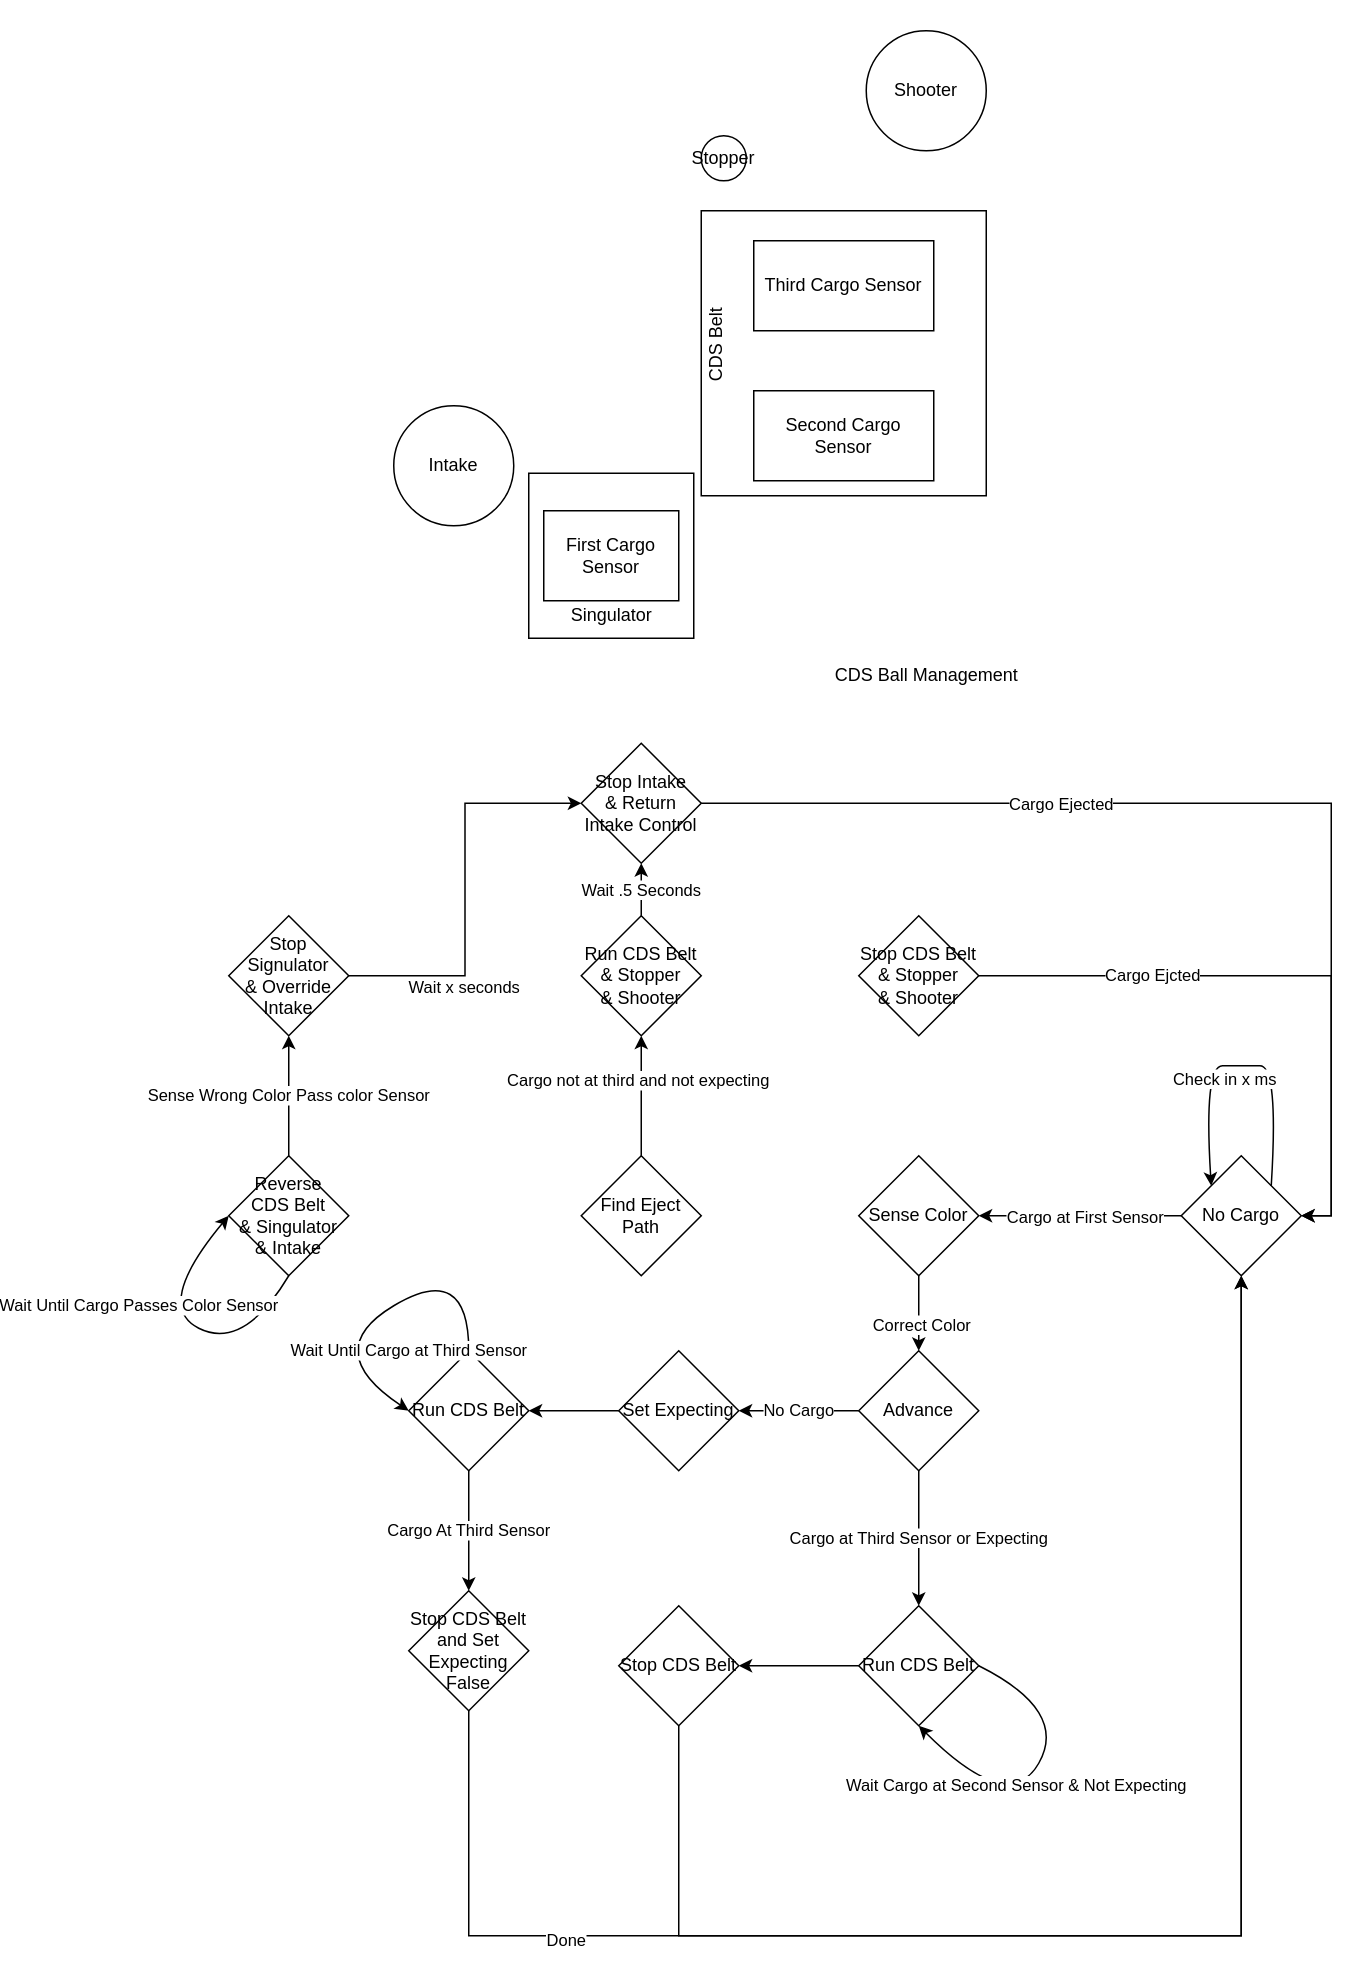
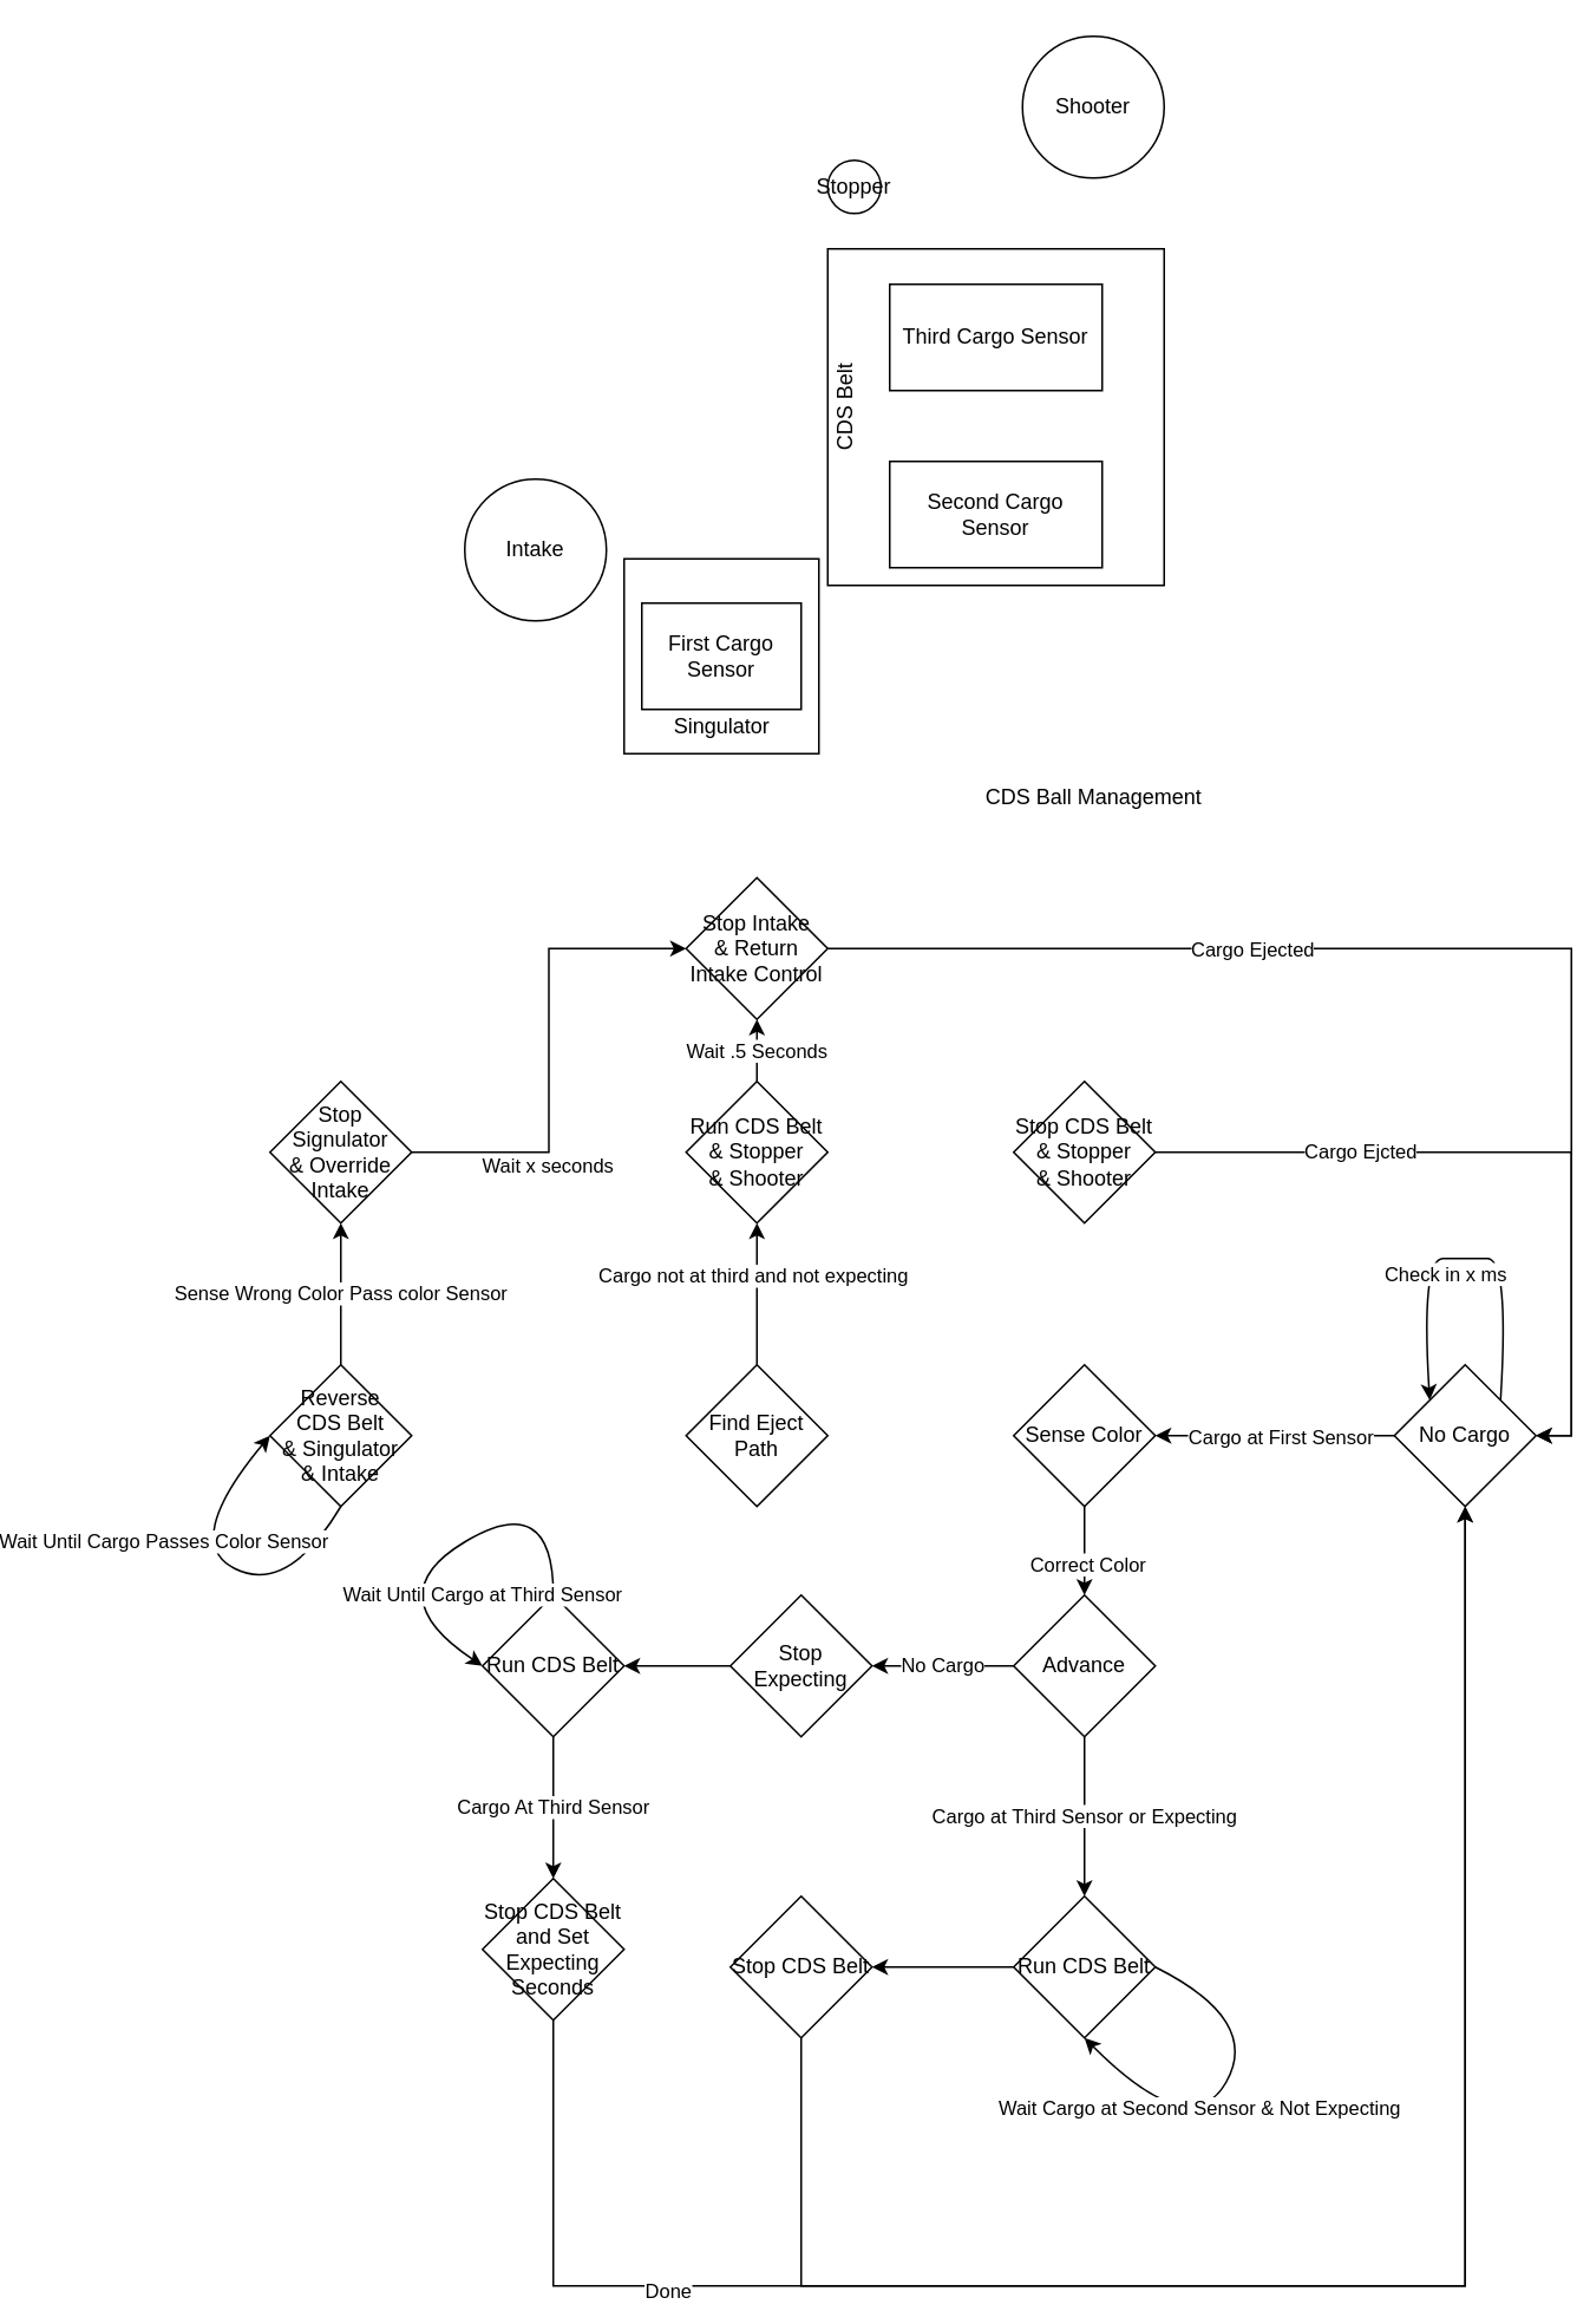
  <mxCell id="0" />
  <mxCell id="1" parent="0" />
  <mxCell id="2" value="" style="whiteSpace=wrap;html=1;aspect=fixed;shadow=0;" vertex="1" parent="1"><mxGeometry x="270" y="315" width="110" height="110" as="geometry" /></mxCell>
  <mxCell id="3" value="" style="whiteSpace=wrap;html=1;aspect=fixed;shadow=0;" vertex="1" parent="1"><mxGeometry x="385" y="140" width="190" height="190" as="geometry" /></mxCell>
  <mxCell id="4" value="&lt;div&gt;CDS Ball Management&lt;/div&gt;" style="text;html=1;align=center;verticalAlign=middle;resizable=0;points=[];autosize=1;strokeColor=none;fillColor=none;" vertex="1" parent="1"><mxGeometry x="465" y="440" width="140" height="20" as="geometry" /></mxCell>
  <mxCell id="5" style="edgeStyle=orthogonalEdgeStyle;rounded=0;orthogonalLoop=1;jettySize=auto;html=1;" edge="1" parent="1" source="7" target="12"><mxGeometry relative="1" as="geometry" /></mxCell>
  <mxCell id="6" value="Cargo at First Sensor" style="edgeLabel;html=1;align=center;verticalAlign=middle;resizable=0;points=[];" vertex="1" connectable="0" parent="5"><mxGeometry x="0.27" relative="1" as="geometry"><mxPoint x="21" as="offset" /></mxGeometry></mxCell>
  <mxCell id="7" value="&lt;div&gt;No Cargo&lt;/div&gt;" style="rhombus;whiteSpace=wrap;html=1;" vertex="1" parent="1"><mxGeometry x="705" y="770" width="80" height="80" as="geometry" /></mxCell>
  <mxCell id="8" value="" style="curved=1;endArrow=classic;html=1;rounded=0;exitX=1;exitY=0;exitDx=0;exitDy=0;entryX=0;entryY=0;entryDx=0;entryDy=0;" edge="1" parent="1" source="7" target="7"><mxGeometry width="50" height="50" relative="1" as="geometry"><mxPoint x="720" y="700" as="sourcePoint" /><mxPoint x="770" y="650" as="targetPoint" /><Array as="points"><mxPoint x="770" y="710" /><mxPoint x="745" y="710" /><mxPoint x="720" y="710" /></Array></mxGeometry></mxCell>
  <mxCell id="9" value="Check in x ms" style="edgeLabel;html=1;align=center;verticalAlign=middle;resizable=0;points=[];" vertex="1" connectable="0" parent="8"><mxGeometry x="0.114" y="8" relative="1" as="geometry"><mxPoint as="offset" /></mxGeometry></mxCell>
  <mxCell id="10" value="" style="edgeStyle=orthogonalEdgeStyle;rounded=0;orthogonalLoop=1;jettySize=auto;html=1;" edge="1" parent="1" source="12" target="26"><mxGeometry relative="1" as="geometry" /></mxCell>
  <mxCell id="11" value="Correct Color" style="edgeLabel;html=1;align=center;verticalAlign=middle;resizable=0;points=[];" vertex="1" connectable="0" parent="10"><mxGeometry x="0.262" y="1" relative="1" as="geometry"><mxPoint as="offset" /></mxGeometry></mxCell>
  <mxCell id="12" value="&lt;div&gt;Sense Color&lt;/div&gt;" style="rhombus;whiteSpace=wrap;html=1;" vertex="1" parent="1"><mxGeometry x="490" y="770" width="80" height="80" as="geometry" /></mxCell>
  <mxCell id="13" value="First Cargo Sensor" style="rounded=0;whiteSpace=wrap;html=1;" vertex="1" parent="1"><mxGeometry x="280" y="340" width="90" height="60" as="geometry" /></mxCell>
  <mxCell id="14" value="Second Cargo Sensor" style="rounded=0;whiteSpace=wrap;html=1;shadow=0;" vertex="1" parent="1"><mxGeometry x="420" y="260" width="120" height="60" as="geometry" /></mxCell>
  <mxCell id="15" value="&lt;div&gt;Third Cargo Sensor&lt;/div&gt;" style="rounded=0;whiteSpace=wrap;html=1;shadow=0;" vertex="1" parent="1"><mxGeometry x="420" y="160" width="120" height="60" as="geometry" /></mxCell>
  <mxCell id="16" value="CDS Belt" style="text;html=1;align=center;verticalAlign=middle;resizable=0;points=[];autosize=1;strokeColor=none;fillColor=none;rotation=-90;" vertex="1" parent="1"><mxGeometry x="360" y="220" width="70" height="20" as="geometry" /></mxCell>
  <mxCell id="17" value="&lt;div&gt;Stopper&lt;/div&gt;" style="ellipse;whiteSpace=wrap;html=1;aspect=fixed;shadow=0;" vertex="1" parent="1"><mxGeometry x="385" y="90" width="30" height="30" as="geometry" /></mxCell>
  <mxCell id="18" value="&lt;div&gt;Shooter&lt;/div&gt;" style="ellipse;whiteSpace=wrap;html=1;aspect=fixed;shadow=0;" vertex="1" parent="1"><mxGeometry x="495" y="20" width="80" height="80" as="geometry" /></mxCell>
  <mxCell id="19" value="Intake" style="ellipse;whiteSpace=wrap;html=1;aspect=fixed;shadow=0;" vertex="1" parent="1"><mxGeometry x="180" y="270" width="80" height="80" as="geometry" /></mxCell>
  <mxCell id="20" value="Singulator" style="text;html=1;align=center;verticalAlign=middle;resizable=0;points=[];autosize=1;strokeColor=none;fillColor=none;" vertex="1" parent="1"><mxGeometry x="290" y="400" width="70" height="20" as="geometry" /></mxCell>
  <mxCell id="21" value="" style="edgeStyle=orthogonalEdgeStyle;rounded=0;orthogonalLoop=1;jettySize=auto;html=1;" edge="1" parent="1" source="23" target="42"><mxGeometry relative="1" as="geometry" /></mxCell>
  <mxCell id="22" value="Cargo not at third and not expecting" style="edgeLabel;html=1;align=center;verticalAlign=middle;resizable=0;points=[];" vertex="1" connectable="0" parent="21"><mxGeometry x="0.275" y="3" relative="1" as="geometry"><mxPoint as="offset" /></mxGeometry></mxCell>
  <mxCell id="23" value="&lt;div&gt;Find Eject Path&lt;/div&gt;" style="rhombus;whiteSpace=wrap;html=1;" vertex="1" parent="1"><mxGeometry x="305" y="770" width="80" height="80" as="geometry" /></mxCell>
  <mxCell id="24" value="No Cargo" style="edgeStyle=orthogonalEdgeStyle;rounded=0;orthogonalLoop=1;jettySize=auto;html=1;" edge="1" parent="1" source="26" target="32"><mxGeometry relative="1" as="geometry" /></mxCell>
  <mxCell id="25" value="Cargo at Third Sensor or Expecting" style="edgeStyle=orthogonalEdgeStyle;rounded=0;orthogonalLoop=1;jettySize=auto;html=1;" edge="1" parent="1" source="26" target="28"><mxGeometry relative="1" as="geometry"><Array as="points"><mxPoint x="530" y="1010" /><mxPoint x="530" y="1010" /></Array></mxGeometry></mxCell>
  <mxCell id="26" value="Advance" style="rhombus;whiteSpace=wrap;html=1;" vertex="1" parent="1"><mxGeometry x="490" y="900" width="80" height="80" as="geometry" /></mxCell>
  <mxCell id="27" value="" style="edgeStyle=orthogonalEdgeStyle;rounded=0;orthogonalLoop=1;jettySize=auto;html=1;" edge="1" parent="1" source="28" target="40"><mxGeometry relative="1" as="geometry" /></mxCell>
  <mxCell id="28" value="Run CDS Belt" style="rhombus;whiteSpace=wrap;html=1;shadow=0;" vertex="1" parent="1"><mxGeometry x="490" y="1070" width="80" height="80" as="geometry" /></mxCell>
  <mxCell id="29" value="Cargo At Third Sensor" style="edgeStyle=orthogonalEdgeStyle;rounded=0;orthogonalLoop=1;jettySize=auto;html=1;" edge="1" parent="1" source="30" target="35"><mxGeometry relative="1" as="geometry" /></mxCell>
  <mxCell id="30" value="Run CDS Belt " style="rhombus;whiteSpace=wrap;html=1;" vertex="1" parent="1"><mxGeometry x="190" y="900" width="80" height="80" as="geometry" /></mxCell>
  <mxCell id="31" style="edgeStyle=orthogonalEdgeStyle;rounded=0;orthogonalLoop=1;jettySize=auto;html=1;" edge="1" parent="1" source="32" target="30"><mxGeometry relative="1" as="geometry" /></mxCell>
- <mxCell id="32" value="Set Expecting" style="rhombus;whiteSpace=wrap;html=1;" vertex="1" parent="1"><mxGeometry x="330" y="900" width="80" height="80" as="geometry" /></mxCell>
+ <mxCell id="32" value="Stop Expecting" style="rhombus;whiteSpace=wrap;html=1;" vertex="1" parent="1"><mxGeometry x="330" y="900" width="80" height="80" as="geometry" /></mxCell>
  <mxCell id="33" style="edgeStyle=orthogonalEdgeStyle;rounded=0;orthogonalLoop=1;jettySize=auto;html=1;entryX=0.5;entryY=1;entryDx=0;entryDy=0;" edge="1" parent="1" source="35" target="7"><mxGeometry relative="1" as="geometry"><Array as="points"><mxPoint x="230" y="1290" /><mxPoint x="745" y="1290" /></Array></mxGeometry></mxCell>
  <mxCell id="34" value="Done" style="edgeLabel;html=1;align=center;verticalAlign=middle;resizable=0;points=[];" vertex="1" connectable="0" parent="33"><mxGeometry x="-0.613" y="-2" relative="1" as="geometry"><mxPoint as="offset" /></mxGeometry></mxCell>
- <mxCell id="35" value="Stop CDS Belt and Set Expecting False" style="rhombus;whiteSpace=wrap;html=1;" vertex="1" parent="1"><mxGeometry x="190" y="1060" width="80" height="80" as="geometry" /></mxCell>
+ <mxCell id="35" value="Stop CDS Belt and Set Expecting Seconds" style="rhombus;whiteSpace=wrap;html=1;" vertex="1" parent="1"><mxGeometry x="190" y="1060" width="80" height="80" as="geometry" /></mxCell>
  <mxCell id="36" value="Wait Until Cargo at Third Sensor" style="curved=1;endArrow=classic;html=1;rounded=0;exitX=0.5;exitY=0;exitDx=0;exitDy=0;entryX=0;entryY=0.5;entryDx=0;entryDy=0;" edge="1" parent="1" source="30" target="30"><mxGeometry x="0.006" y="31" width="50" height="50" relative="1" as="geometry"><mxPoint x="80" y="880" as="sourcePoint" /><mxPoint x="130" y="830" as="targetPoint" /><Array as="points"><mxPoint x="230" y="840" /><mxPoint x="130" y="900" /></Array><mxPoint as="offset" /></mxGeometry></mxCell>
  <mxCell id="37" value="" style="curved=1;endArrow=classic;html=1;rounded=0;exitX=1;exitY=0.5;exitDx=0;exitDy=0;entryX=0.5;entryY=1;entryDx=0;entryDy=0;" edge="1" parent="1" source="28" target="28"><mxGeometry width="50" height="50" relative="1" as="geometry"><mxPoint x="650" y="1130" as="sourcePoint" /><mxPoint x="700" y="1080" as="targetPoint" /><Array as="points"><mxPoint x="630" y="1140" /><mxPoint x="590" y="1210" /></Array></mxGeometry></mxCell>
  <mxCell id="38" value="Wait Cargo at Second Sensor &amp;amp; Not Expecting" style="edgeLabel;html=1;align=center;verticalAlign=middle;resizable=0;points=[];" vertex="1" connectable="0" parent="37"><mxGeometry x="-0.208" relative="1" as="geometry"><mxPoint x="-23" y="28" as="offset" /></mxGeometry></mxCell>
  <mxCell id="39" style="edgeStyle=orthogonalEdgeStyle;rounded=0;orthogonalLoop=1;jettySize=auto;html=1;entryX=0.5;entryY=1;entryDx=0;entryDy=0;" edge="1" parent="1" source="40" target="7"><mxGeometry relative="1" as="geometry"><Array as="points"><mxPoint x="370" y="1290" /><mxPoint x="745" y="1290" /></Array></mxGeometry></mxCell>
  <mxCell id="40" value="Stop CDS Belt" style="rhombus;whiteSpace=wrap;html=1;shadow=0;" vertex="1" parent="1"><mxGeometry x="330" y="1070" width="80" height="80" as="geometry" /></mxCell>
  <mxCell id="41" value="Wait .5 Seconds" style="edgeStyle=orthogonalEdgeStyle;rounded=0;orthogonalLoop=1;jettySize=auto;html=1;" edge="1" parent="1" source="42" target="45"><mxGeometry relative="1" as="geometry" /></mxCell>
  <mxCell id="42" value="Run CDS Belt &amp;amp; Stopper&lt;br&gt;&amp;amp; Shooter" style="rhombus;whiteSpace=wrap;html=1;" vertex="1" parent="1"><mxGeometry x="305" y="610" width="80" height="80" as="geometry" /></mxCell>
  <mxCell id="43" style="edgeStyle=orthogonalEdgeStyle;rounded=0;orthogonalLoop=1;jettySize=auto;html=1;entryX=1;entryY=0.5;entryDx=0;entryDy=0;" edge="1" parent="1" source="45" target="7"><mxGeometry relative="1" as="geometry" /></mxCell>
  <mxCell id="44" value="Cargo Ejected" style="edgeLabel;html=1;align=center;verticalAlign=middle;resizable=0;points=[];" vertex="1" connectable="0" parent="43"><mxGeometry x="-0.316" y="-3" relative="1" as="geometry"><mxPoint x="-6" y="-3" as="offset" /></mxGeometry></mxCell>
  <mxCell id="45" value="Stop Intake &lt;br&gt;&amp;amp; Return Intake Control" style="rhombus;whiteSpace=wrap;html=1;shadow=0;" vertex="1" parent="1"><mxGeometry x="305" y="495" width="80" height="80" as="geometry" /></mxCell>
  <mxCell id="46" value="Cargo Ejcted" style="edgeStyle=orthogonalEdgeStyle;rounded=0;orthogonalLoop=1;jettySize=auto;html=1;entryX=1;entryY=0.5;entryDx=0;entryDy=0;" edge="1" parent="1" source="47" target="7"><mxGeometry x="-0.443" relative="1" as="geometry"><mxPoint as="offset" /></mxGeometry></mxCell>
  <mxCell id="47" value="Stop CDS Belt&lt;br&gt;&amp;amp; Stopper&lt;br&gt;&amp;amp; Shooter" style="rhombus;whiteSpace=wrap;html=1;" vertex="1" parent="1"><mxGeometry x="490" y="610" width="80" height="80" as="geometry" /></mxCell>
  <mxCell id="48" value="Sense Wrong Color Pass color Sensor" style="edgeStyle=orthogonalEdgeStyle;rounded=0;orthogonalLoop=1;jettySize=auto;html=1;entryX=0.5;entryY=1;entryDx=0;entryDy=0;" edge="1" parent="1" source="49" target="52"><mxGeometry relative="1" as="geometry"><mxPoint x="110" y="640" as="targetPoint" /></mxGeometry></mxCell>
  <mxCell id="49" value="Reverse&lt;br&gt; CDS Belt&lt;br&gt;&amp;amp; Singulator&lt;br&gt;&amp;amp; Intake" style="rhombus;whiteSpace=wrap;html=1;shadow=0;" vertex="1" parent="1"><mxGeometry x="70" y="770" width="80" height="80" as="geometry" /></mxCell>
  <mxCell id="50" style="edgeStyle=orthogonalEdgeStyle;rounded=0;orthogonalLoop=1;jettySize=auto;html=1;entryX=0;entryY=0.5;entryDx=0;entryDy=0;" edge="1" parent="1" source="52" target="45"><mxGeometry relative="1" as="geometry" /></mxCell>
  <mxCell id="51" value="Wait x seconds" style="edgeLabel;html=1;align=center;verticalAlign=middle;resizable=0;points=[];" vertex="1" connectable="0" parent="50"><mxGeometry x="-0.426" y="-3" relative="1" as="geometry"><mxPoint x="-1" y="4" as="offset" /></mxGeometry></mxCell>
  <mxCell id="52" value="Stop Signulator&lt;br&gt;&amp;amp; Override Intake" style="rhombus;whiteSpace=wrap;html=1;shadow=0;" vertex="1" parent="1"><mxGeometry x="70" y="610" width="80" height="80" as="geometry" /></mxCell>
  <mxCell id="53" value="Wait Until Cargo Passes Color Sensor" style="curved=1;endArrow=classic;html=1;rounded=0;exitX=0.5;exitY=1;exitDx=0;exitDy=0;entryX=0;entryY=0.5;entryDx=0;entryDy=0;" edge="1" parent="1" source="49" target="49"><mxGeometry x="0.232" y="10" width="50" height="50" relative="1" as="geometry"><mxPoint x="0" y="940" as="sourcePoint" /><mxPoint x="50" y="890" as="targetPoint" /><Array as="points"><mxPoint x="80" y="900" /><mxPoint x="20" y="870" /></Array><mxPoint x="-2" y="6" as="offset" /></mxGeometry></mxCell>
